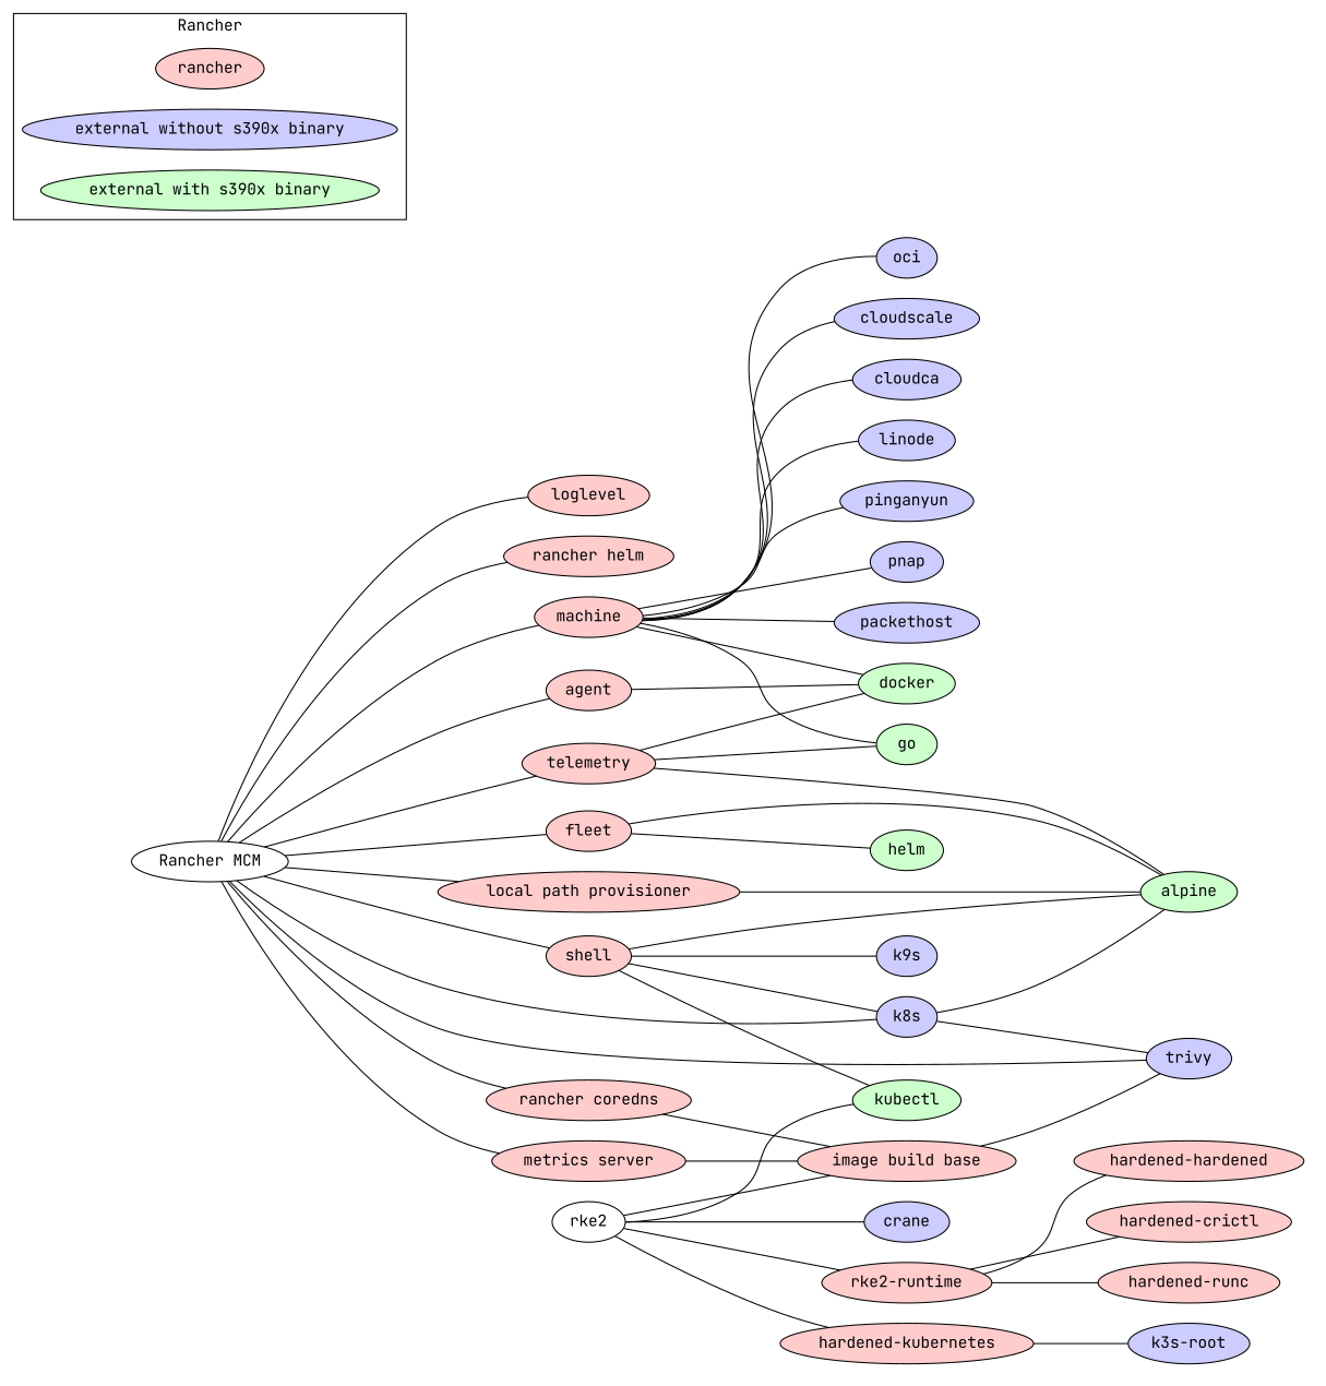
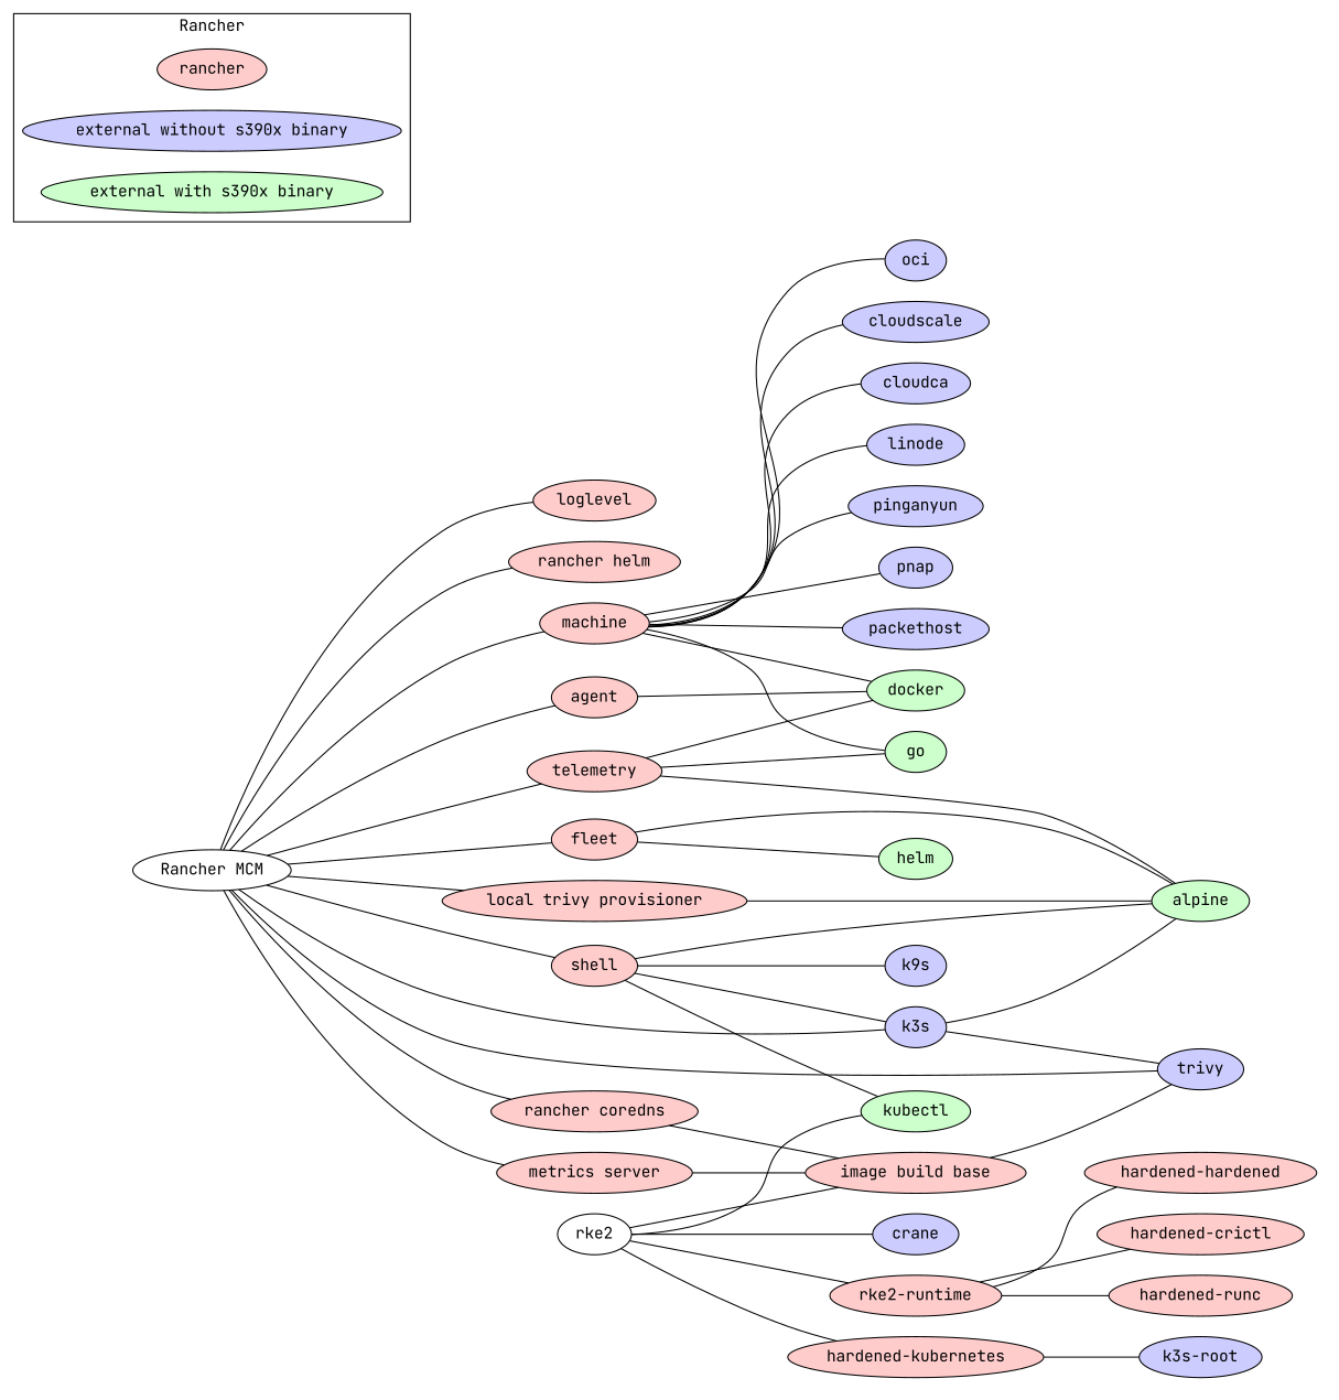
  graph {
    fontname="JetBrains Mono"
    rankdir=LR
    node [fillcolor="#ffcccc" fontname="JetBrains Mono" style=filled]
    edge [fontname="JetBrains Mono"]
    linode [fillcolor="#ccccff"]
    cloudca [fillcolor="#ccccff"]
    cloudscale [fillcolor="#ccccff"]
    oci [fillcolor="#ccccff"]
    packethost [fillcolor="#ccccff"]
    pnap [fillcolor="#ccccff"]
    pinganyun [fillcolor="#ccccff"]
    go [fillcolor="#ccffcc"]
    docker [fillcolor="#ccffcc"]
    machine
    alpine [fillcolor="#ccffcc"]
    telemetry
    "rancher helm"
    loglevel
    "image build base"
    trivy [fillcolor="#ccccff"]
    "rancher coredns"
    kubectl [fillcolor="#ccffcc"]
    k9s [fillcolor="#ccccff"]
    shell
    "metrics server"
-   "local path provisioner"
+   "local path provisioner" [label="local trivy provisioner"]
    helm [fillcolor="#ccffcc"]
    fleet
    agent
-   k3s [fillcolor="#ccccff" label=k8s]
+   k3s [fillcolor="#ccccff"]
    "Rancher MCM" [fillcolor="" style=""]
    rke2 [fillcolor="" style=""]
    "rke2-runtime"
    crane [fillcolor="#ccccff"]
    "hardened-kubernetes"
    n32 [label="hardened-hardened"]
    "hardened-runc"
    "hardened-crictl"
    "k3s-root" [fillcolor="#ccccff"]
    rancher
    "external without s390x binary" [fillcolor="#ccccff"]
    "external with s390x binary" [fillcolor="#ccffcc" weight=100]
    subgraph cluster_1 {
      color=transparent
      linode
      cloudca
      cloudscale
      oci
      packethost
      pnap
      pinganyun
      go
      docker
      machine
      alpine
      telemetry
      "rancher helm"
      loglevel
      "image build base"
      trivy
      "rancher coredns"
      kubectl
      k9s
      shell
      "metrics server"
      "local path provisioner"
      helm
      fleet
      agent
      k3s
      "Rancher MCM"
      rke2
      "rke2-runtime"
      crane
      "hardened-kubernetes"
      n32
      "hardened-runc"
      "hardened-crictl"
      "k3s-root"
    }
    subgraph cluster_2 {
      color=black
      label=Rancher
      shape=rectangle
      rancher
      "external without s390x binary"
      "external with s390x binary"
    }
    machine -- linode
    machine -- cloudca
    machine -- cloudscale
    machine -- oci
    machine -- packethost
    machine -- pnap
    machine -- pinganyun
    machine -- go
    machine -- docker
    telemetry -- go
    telemetry -- docker
    telemetry -- alpine
    "image build base" -- trivy
    "rancher coredns" -- "image build base"
    shell -- alpine
    shell -- kubectl
    shell -- k9s
    shell -- k3s
    "metrics server" -- "image build base"
    "local path provisioner" -- alpine
    fleet -- alpine
    fleet -- helm
    agent -- docker
    k3s -- alpine
    k3s -- trivy
    "Rancher MCM" -- machine
    "Rancher MCM" -- telemetry
    "Rancher MCM" -- "rancher helm"
    "Rancher MCM" -- loglevel
    "Rancher MCM" -- trivy
    "Rancher MCM" -- "rancher coredns"
    "Rancher MCM" -- shell
    "Rancher MCM" -- "metrics server"
    "Rancher MCM" -- "local path provisioner"
    "Rancher MCM" -- fleet
    "Rancher MCM" -- agent
    "Rancher MCM" -- k3s
    rke2 -- "image build base"
    rke2 -- kubectl
    rke2 -- "rke2-runtime"
    rke2 -- crane
    rke2 -- "hardened-kubernetes"
    "rke2-runtime" -- n32
    "rke2-runtime" -- "hardened-runc"
    "rke2-runtime" -- "hardened-crictl"
    "hardened-kubernetes" -- "k3s-root"
  }
